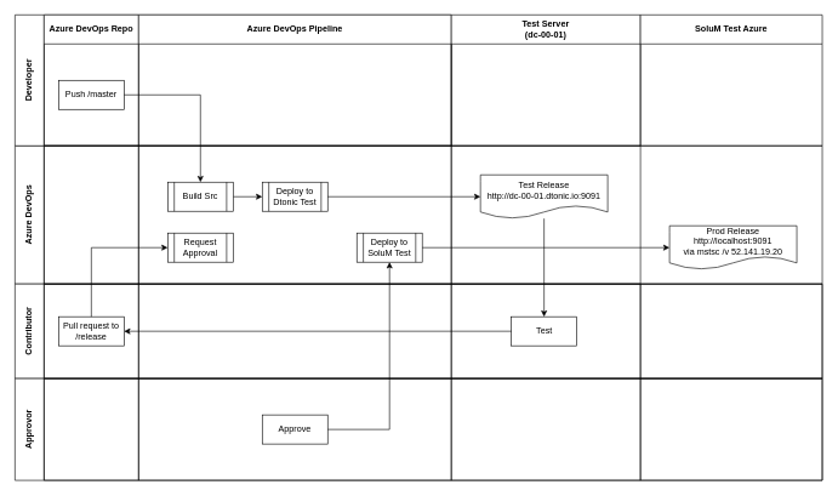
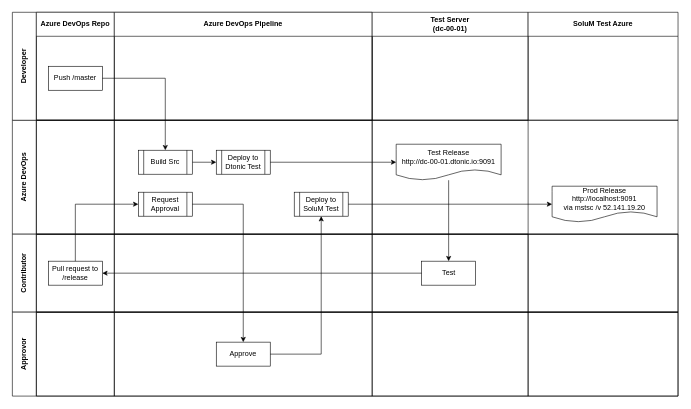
  <mxCell id="0" />
  <mxCell id="1" parent="0" />
  <mxCell id="2" value="Azure DevOps" style="swimlane;horizontal=0;points=[[0,0.5],[1,0.5]];portConstraint=eastwest;startSize=40;html=1;whiteSpace=wrap;collapsible=0;recursiveResize=0;expand=0;" parent="1" vertex="1"><mxGeometry x="20" y="200" width="860" height="190" as="geometry" /></mxCell>
  <mxCell id="3" value="" style="swimlane;connectable=0;startSize=0;html=1;whiteSpace=wrap;collapsible=0;recursiveResize=0;expand=0;" parent="2" vertex="1"><mxGeometry x="40" width="130" height="190" as="geometry" /></mxCell>
  <mxCell id="4" value="" style="swimlane;connectable=0;startSize=0;html=1;whiteSpace=wrap;collapsible=0;recursiveResize=0;expand=0;" parent="2" vertex="1"><mxGeometry x="170" width="430" height="190" as="geometry" /></mxCell>
  <mxCell id="5" style="edgeStyle=orthogonalEdgeStyle;rounded=0;orthogonalLoop=1;jettySize=auto;html=1;exitX=1;exitY=0.5;exitDx=0;exitDy=0;entryX=0;entryY=0.5;entryDx=0;entryDy=0;" parent="4" source="6" target="7" edge="1"><mxGeometry relative="1" as="geometry" /></mxCell>
  <mxCell id="6" value="Build Src" style="shape=process;whiteSpace=wrap;html=1;backgroundOutline=1;" parent="4" vertex="1"><mxGeometry x="40" y="50" width="90" height="40" as="geometry" /></mxCell>
  <mxCell id="7" value="Deploy to Dtonic Test" style="shape=process;whiteSpace=wrap;html=1;backgroundOutline=1;" parent="4" vertex="1"><mxGeometry x="170" y="50" width="90" height="40" as="geometry" /></mxCell>
  <mxCell id="8" value="Request Approval" style="shape=process;whiteSpace=wrap;html=1;backgroundOutline=1;" parent="4" vertex="1"><mxGeometry x="40" y="120" width="90" height="40" as="geometry" /></mxCell>
  <mxCell id="9" value="Deploy to SoluM Test" style="shape=process;whiteSpace=wrap;html=1;backgroundOutline=1;" parent="4" vertex="1"><mxGeometry x="300" y="120" width="90" height="40" as="geometry" /></mxCell>
  <mxCell id="10" value="" style="swimlane;connectable=0;startSize=0;html=1;whiteSpace=wrap;collapsible=0;recursiveResize=0;expand=0;" parent="2" vertex="1"><mxGeometry x="600" width="510" height="190" as="geometry" /></mxCell>
  <mxCell id="11" value="Test Release&lt;br&gt;http://dc-00-01.dtonic.io:9091" style="shape=document;whiteSpace=wrap;html=1;boundedLbl=1;" parent="10" vertex="1"><mxGeometry x="40" y="40" width="175" height="60" as="geometry" /></mxCell>
  <mxCell id="12" value="Prod Release&lt;br&gt;http://localhost:9091&lt;br&gt;via&amp;nbsp;mstsc /v 52.141.19.20" style="shape=document;whiteSpace=wrap;html=1;boundedLbl=1;" parent="10" vertex="1"><mxGeometry x="300" y="110" width="175" height="60" as="geometry" /></mxCell>
  <mxCell id="13" style="edgeStyle=orthogonalEdgeStyle;rounded=0;orthogonalLoop=1;jettySize=auto;html=1;entryX=0;entryY=0.5;entryDx=0;entryDy=0;" parent="2" source="9" target="12" edge="1"><mxGeometry relative="1" as="geometry" /></mxCell>
  <mxCell id="14" style="edgeStyle=orthogonalEdgeStyle;rounded=0;orthogonalLoop=1;jettySize=auto;html=1;exitX=1;exitY=0.5;exitDx=0;exitDy=0;entryX=0;entryY=0.5;entryDx=0;entryDy=0;" parent="2" source="7" target="11" edge="1"><mxGeometry relative="1" as="geometry" /></mxCell>
  <mxCell id="15" value="Developer" style="swimlane;horizontal=0;points=[[0,0.5],[1,0.5]];portConstraint=eastwest;startSize=40;html=1;whiteSpace=wrap;collapsible=0;recursiveResize=0;expand=0;" parent="1" vertex="1"><mxGeometry x="20" y="20" width="600" height="180" as="geometry" /></mxCell>
  <mxCell id="16" value="Azure DevOps Repo" style="swimlane;connectable=0;startSize=40;html=1;whiteSpace=wrap;collapsible=0;recursiveResize=0;expand=0;" parent="15" vertex="1"><mxGeometry x="40" width="130" height="180" as="geometry" /></mxCell>
  <mxCell id="17" value="Push /master" style="rounded=0;whiteSpace=wrap;html=1;" parent="16" vertex="1"><mxGeometry x="20" y="90" width="90" height="40" as="geometry" /></mxCell>
  <mxCell id="18" value="Azure DevOps Pipeline" style="swimlane;connectable=0;startSize=40;html=1;whiteSpace=wrap;collapsible=0;recursiveResize=0;expand=0;" parent="15" vertex="1"><mxGeometry x="170" width="430" height="180" as="geometry" /></mxCell>
  <mxCell id="19" value="Test Server&lt;br&gt;(dc-00-01)" style="swimlane;connectable=0;startSize=40;html=1;whiteSpace=wrap;collapsible=0;recursiveResize=0;expand=0;" parent="15" vertex="1"><mxGeometry x="600" width="260" height="180" as="geometry" /></mxCell>
  <mxCell id="20" value="Contributor" style="swimlane;horizontal=0;points=[[0,0.5],[1,0.5]];portConstraint=eastwest;startSize=40;html=1;whiteSpace=wrap;collapsible=0;recursiveResize=0;expand=0;" parent="1" vertex="1"><mxGeometry x="20" y="390" width="1110" height="130" as="geometry" /></mxCell>
  <mxCell id="21" value="" style="swimlane;connectable=0;startSize=0;html=1;whiteSpace=wrap;collapsible=0;recursiveResize=0;expand=0;" parent="20" vertex="1"><mxGeometry x="40" width="130" height="130" as="geometry" /></mxCell>
  <mxCell id="22" value="Pull request to /release" style="rounded=0;whiteSpace=wrap;html=1;" parent="21" vertex="1"><mxGeometry x="20" y="45" width="90" height="40" as="geometry" /></mxCell>
  <mxCell id="23" value="" style="swimlane;connectable=0;startSize=0;html=1;whiteSpace=wrap;collapsible=0;recursiveResize=0;expand=0;" parent="20" vertex="1"><mxGeometry x="170" width="430" height="130" as="geometry" /></mxCell>
  <mxCell id="24" value="" style="swimlane;connectable=0;startSize=0;html=1;whiteSpace=wrap;collapsible=0;recursiveResize=0;expand=0;" parent="20" vertex="1"><mxGeometry x="600" width="260" height="130" as="geometry" /></mxCell>
  <mxCell id="25" value="Test" style="rounded=0;whiteSpace=wrap;html=1;" parent="24" vertex="1"><mxGeometry x="82.5" y="45" width="90" height="40" as="geometry" /></mxCell>
  <mxCell id="26" value="" style="swimlane;connectable=0;startSize=0;html=1;whiteSpace=wrap;collapsible=0;recursiveResize=0;expand=0;" parent="20" vertex="1"><mxGeometry x="860" width="250" height="130" as="geometry" /></mxCell>
  <mxCell id="27" style="edgeStyle=orthogonalEdgeStyle;rounded=0;orthogonalLoop=1;jettySize=auto;html=1;exitX=0;exitY=0.5;exitDx=0;exitDy=0;entryX=1;entryY=0.5;entryDx=0;entryDy=0;" parent="20" source="25" target="22" edge="1"><mxGeometry relative="1" as="geometry" /></mxCell>
  <mxCell id="28" value="SoluM Test Azure" style="swimlane;connectable=0;startSize=40;html=1;whiteSpace=wrap;collapsible=0;recursiveResize=0;expand=0;" parent="1" vertex="1"><mxGeometry x="880" y="20" width="250" height="180" as="geometry" /></mxCell>
  <mxCell id="29" style="edgeStyle=orthogonalEdgeStyle;rounded=0;orthogonalLoop=1;jettySize=auto;html=1;exitX=1;exitY=0.5;exitDx=0;exitDy=0;entryX=0.5;entryY=0;entryDx=0;entryDy=0;" parent="1" source="17" target="6" edge="1"><mxGeometry relative="1" as="geometry"><mxPoint x="280" y="160" as="targetPoint" /></mxGeometry></mxCell>
  <mxCell id="30" value="Approvor" style="swimlane;horizontal=0;points=[[0,0.5],[1,0.5]];portConstraint=eastwest;startSize=40;html=1;whiteSpace=wrap;collapsible=0;recursiveResize=0;expand=0;" parent="1" vertex="1"><mxGeometry x="20" y="520" width="1110" height="140" as="geometry" /></mxCell>
  <mxCell id="31" value="" style="swimlane;connectable=0;startSize=0;html=1;whiteSpace=wrap;collapsible=0;recursiveResize=0;expand=0;" parent="30" vertex="1"><mxGeometry x="40" width="130" height="140" as="geometry" /></mxCell>
  <mxCell id="32" value="" style="swimlane;connectable=0;startSize=0;html=1;whiteSpace=wrap;collapsible=0;recursiveResize=0;expand=0;" parent="30" vertex="1"><mxGeometry x="170" width="430" height="140" as="geometry" /></mxCell>
  <mxCell id="33" value="Approve" style="rounded=0;whiteSpace=wrap;html=1;" parent="32" vertex="1"><mxGeometry x="170" y="50" width="90" height="40" as="geometry" /></mxCell>
  <mxCell id="34" value="" style="swimlane;connectable=0;startSize=0;html=1;whiteSpace=wrap;collapsible=0;recursiveResize=0;expand=0;" parent="30" vertex="1"><mxGeometry x="600" width="260" height="140" as="geometry" /></mxCell>
  <mxCell id="35" value="" style="swimlane;connectable=0;startSize=0;html=1;whiteSpace=wrap;collapsible=0;recursiveResize=0;expand=0;" parent="30" vertex="1"><mxGeometry x="860" width="250" height="140" as="geometry" /></mxCell>
  <mxCell id="36" style="edgeStyle=orthogonalEdgeStyle;rounded=0;orthogonalLoop=1;jettySize=auto;html=1;entryX=0.5;entryY=0;entryDx=0;entryDy=0;" parent="1" source="11" target="25" edge="1"><mxGeometry relative="1" as="geometry" /></mxCell>
  <mxCell id="37" style="edgeStyle=orthogonalEdgeStyle;rounded=0;orthogonalLoop=1;jettySize=auto;html=1;exitX=0.5;exitY=0;exitDx=0;exitDy=0;entryX=0;entryY=0.5;entryDx=0;entryDy=0;" parent="1" source="22" target="8" edge="1"><mxGeometry relative="1" as="geometry" /></mxCell>
+ <mxCell id="38" style="edgeStyle=orthogonalEdgeStyle;rounded=0;orthogonalLoop=1;jettySize=auto;html=1;entryX=0.5;entryY=0;entryDx=0;entryDy=0;" parent="1" source="8" target="33" edge="1"><mxGeometry relative="1" as="geometry" /></mxCell>
  <mxCell id="39" style="edgeStyle=orthogonalEdgeStyle;rounded=0;orthogonalLoop=1;jettySize=auto;html=1;entryX=0.5;entryY=1;entryDx=0;entryDy=0;" parent="1" source="33" target="9" edge="1"><mxGeometry relative="1" as="geometry" /></mxCell>
